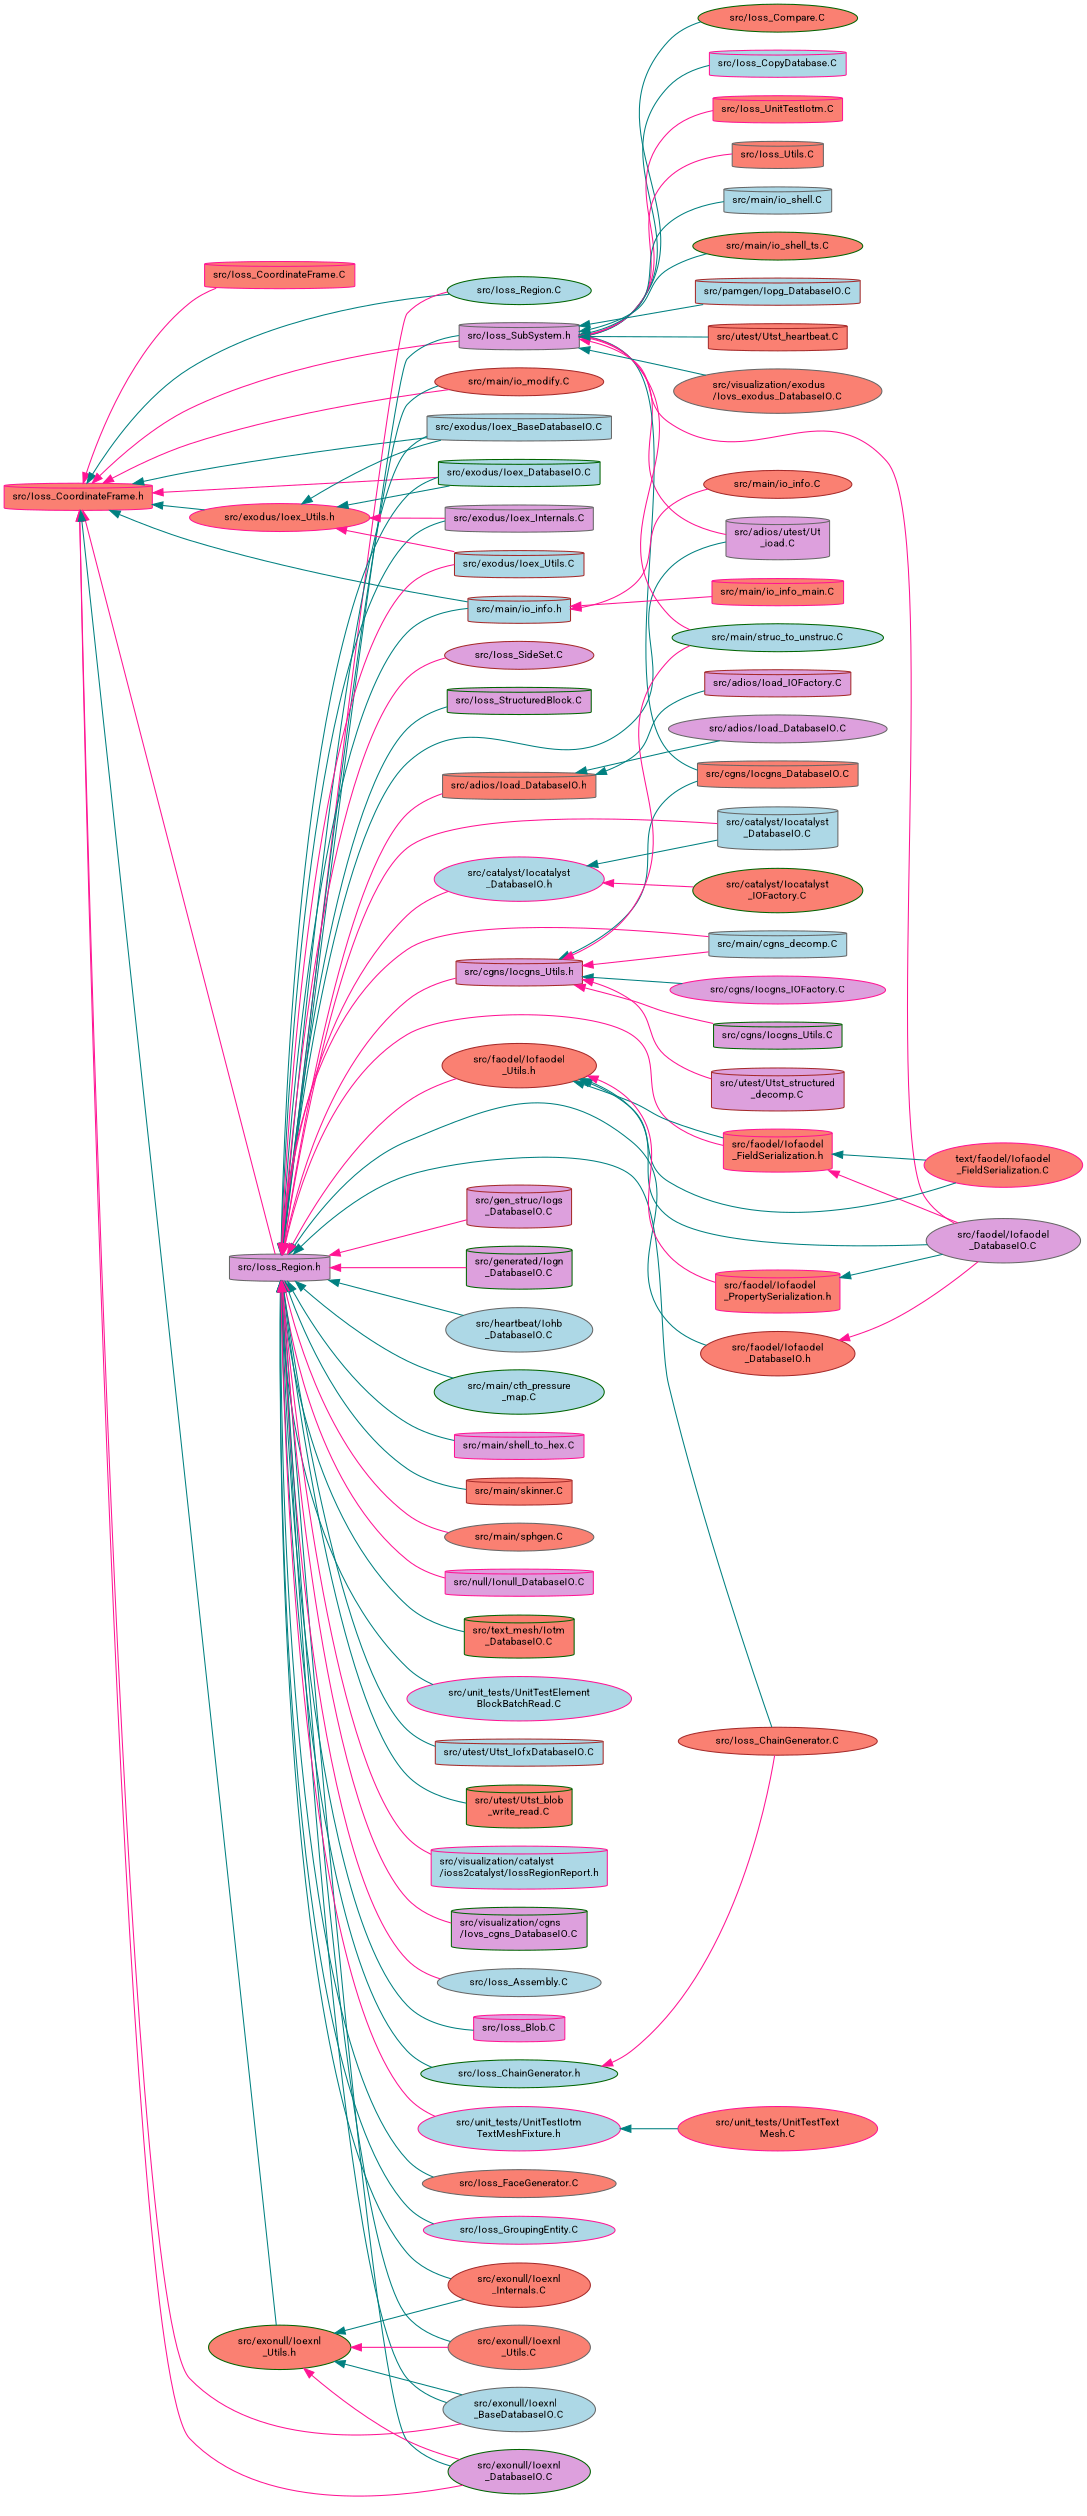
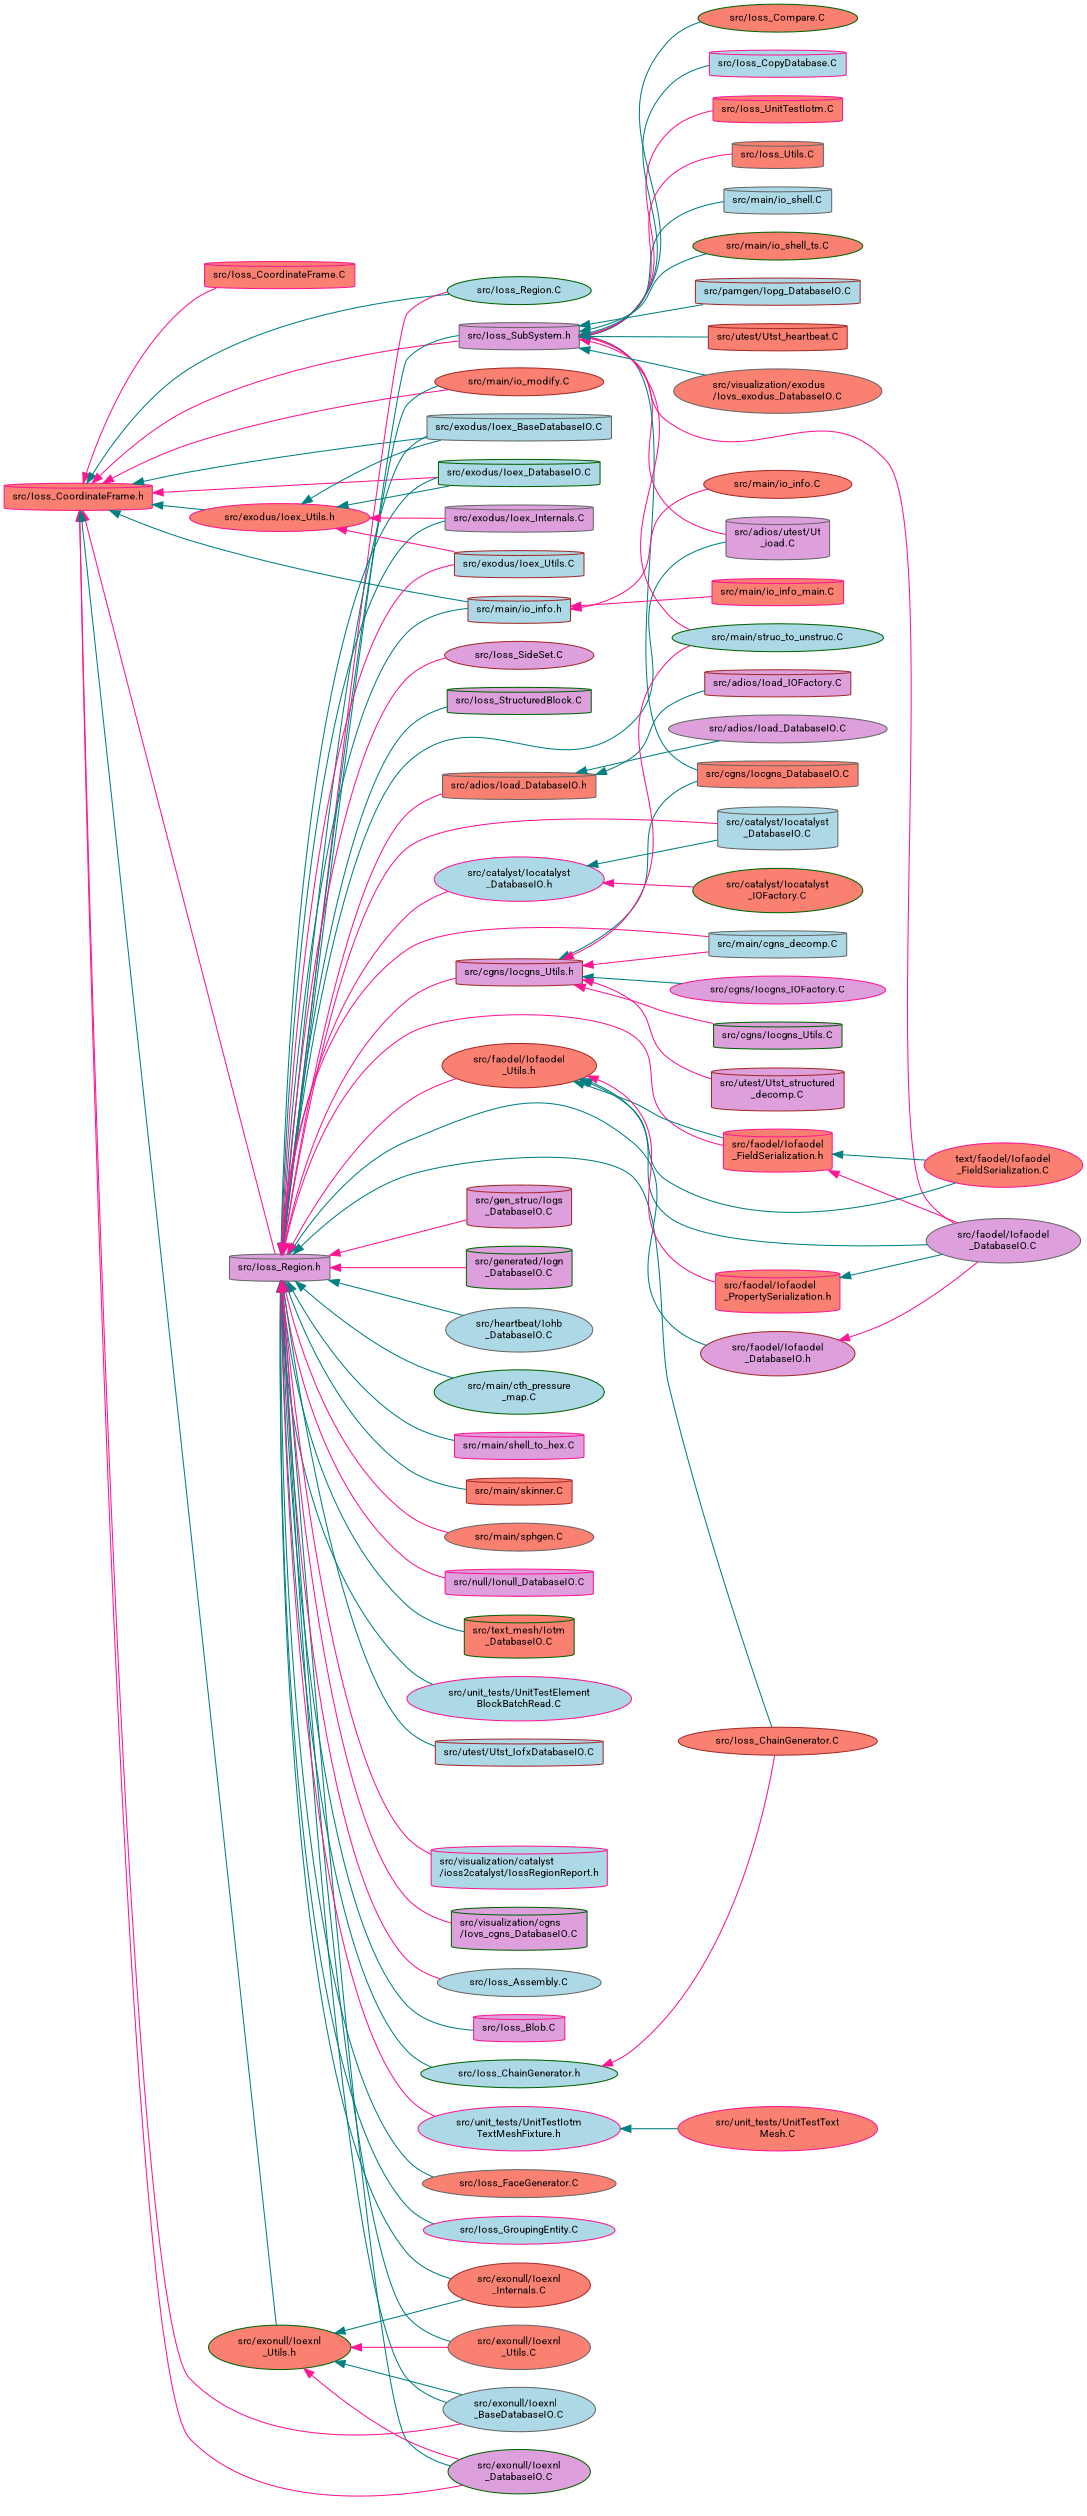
  digraph {
    fontname=Roboto
    rankdir=LR
    node [color=gray40 fillcolor=salmon fontname=Roboto fontsize=10 shape=cylinder style=filled]
    edge [color=teal dir=back fontname=Roboto fontsize=10 labelfontname=Helvetica labelfontsize=10 style=solid]
    n1 [color=deeppink fontcolor=black height=0.2 label="src/Ioss_CoordinateFrame.h" width=0.4]
    n2 [color=deeppink height=0.2 label="src/Ioss_CoordinateFrame.C" width=0.4]
    n3 [color=darkgreen fillcolor=lightblue height=0.2 label="src/Ioss_Region.C" shape=ellipse width=0.4]
    n4 [fillcolor=plum height=0.2 label="src/Ioss_Region.h" width=0.4]
    n5 [fillcolor=plum height=0.2 label="src/Ioss_SubSystem.h" width=0.4]
    n6 [fillcolor=lightblue height=0.2 label="src/exodus/Ioex_BaseDatabaseIO.C" width=0.4]
    n7 [color=darkgreen fillcolor=lightblue height=0.2 label="src/exodus/Ioex_DatabaseIO.C" width=0.4]
    n8 [fillcolor=lightblue height=0.2 label="src/exonull/Ioexnl\l_BaseDatabaseIO.C" shape=ellipse width=0.4]
    n9 [color=darkgreen fillcolor=plum height=0.2 label="src/exonull/Ioexnl\l_DatabaseIO.C" shape=ellipse width=0.4]
    n10 [color=brown fillcolor=lightblue height=0.2 label="src/main/io_info.h" width=0.4]
    n11 [color=brown height=0.2 label="src/main/io_modify.C" shape=ellipse width=0.4]
    n12 [color=deeppink height=0.2 label="src/exodus/Ioex_Utils.h" shape=ellipse width=0.4]
    n13 [color=darkgreen height=0.2 label="src/exonull/Ioexnl\l_Utils.h" shape=ellipse width=0.4]
    n14 [fillcolor=lightblue height=0.2 label="src/Ioss_Assembly.C" shape=ellipse width=0.4]
    n15 [color=deeppink fillcolor=plum height=0.2 label="src/Ioss_Blob.C" width=0.4]
    n16 [color=brown height=0.2 label="src/Ioss_ChainGenerator.C" shape=ellipse width=0.4]
    n17 [color=darkgreen fillcolor=lightblue height=0.2 label="src/Ioss_ChainGenerator.h" shape=ellipse width=0.4]
    n18 [height=0.2 label="src/Ioss_FaceGenerator.C" shape=ellipse width=0.4]
    n19 [color=deeppink fillcolor=lightblue height=0.2 label="src/Ioss_GroupingEntity.C" shape=ellipse width=0.4]
    n20 [color=brown fillcolor=plum height=0.2 label="src/Ioss_SideSet.C" shape=ellipse width=0.4]
    n21 [color=darkgreen fillcolor=plum height=0.2 label="src/Ioss_StructuredBlock.C" width=0.4]
    n22 [fillcolor=plum height=0.2 label="src/adios/utest/Ut\l_ioad.C" width=0.4]
    n23 [height=0.2 label="src/adios/Ioad_DatabaseIO.h" width=0.4]
    n24 [fillcolor=lightblue height=0.2 label="src/catalyst/Iocatalyst\l_DatabaseIO.C" width=0.4]
    n25 [color=deeppink fillcolor=lightblue height=0.2 label="src/catalyst/Iocatalyst\l_DatabaseIO.h" shape=ellipse width=0.4]
    n26 [color=brown fillcolor=plum height=0.2 label="src/cgns/Iocgns_Utils.h" width=0.4]
    n27 [fillcolor=lightblue height=0.2 label="src/main/cgns_decomp.C" width=0.4]
    n28 [fillcolor=plum height=0.2 label="src/exodus/Ioex_Internals.C" width=0.4]
    n29 [color=brown fillcolor=lightblue height=0.2 label="src/exodus/Ioex_Utils.C" width=0.4]
    n30 [color=brown height=0.2 label="src/exonull/Ioexnl\l_Internals.C" shape=ellipse width=0.4]
    n31 [height=0.2 label="src/exonull/Ioexnl\l_Utils.C" shape=ellipse width=0.4]
-   n32 [color=brown height=0.2 label="src/faodel/Iofaodel\l_DatabaseIO.h" shape=ellipse width=0.4]
+   n32 [color=brown fillcolor=plum height=0.2 label="src/faodel/Iofaodel\l_DatabaseIO.h" shape=ellipse width=0.4]
    n33 [color=deeppink height=0.2 label="src/faodel/Iofaodel\l_FieldSerialization.h" width=0.4]
    n34 [color=brown height=0.2 label="src/faodel/Iofaodel\l_Utils.h" shape=ellipse width=0.4]
    n35 [color=brown fillcolor=plum height=0.2 label="src/gen_struc/Iogs\l_DatabaseIO.C" width=0.4]
    n36 [color=darkgreen fillcolor=plum height=0.2 label="src/generated/Iogn\l_DatabaseIO.C" width=0.4]
    n37 [fillcolor=lightblue height=0.2 label="src/heartbeat/Iohb\l_DatabaseIO.C" shape=ellipse width=0.4]
    n38 [color=darkgreen fillcolor=lightblue height=0.2 label="src/main/cth_pressure\l_map.C" shape=ellipse width=0.4]
    n39 [color=deeppink fillcolor=plum height=0.2 label="src/main/shell_to_hex.C" width=0.4]
    n40 [color=brown height=0.2 label="src/main/skinner.C" width=0.4]
    n41 [height=0.2 label="src/main/sphgen.C" shape=ellipse width=0.4]
    n42 [color=deeppink fillcolor=plum height=0.2 label="src/null/Ionull_DatabaseIO.C" width=0.4]
    n43 [color=darkgreen height=0.2 label="src/text_mesh/Iotm\l_DatabaseIO.C" width=0.4]
    n44 [color=deeppink fillcolor=lightblue height=0.2 label="src/unit_tests/UnitTestElement\lBlockBatchRead.C" shape=ellipse width=0.4]
    n45 [color=deeppink fillcolor=lightblue height=0.2 label="src/unit_tests/UnitTestIotm\lTextMeshFixture.h" shape=ellipse width=0.4]
    n46 [color=brown fillcolor=lightblue height=0.2 label="src/utest/Utst_IofxDatabaseIO.C" width=0.4]
-   n47 [color=darkgreen height=0.2 label="src/utest/Utst_blob\l_write_read.C" width=0.4]
    n48 [color=deeppink fillcolor=lightblue height=0.2 label="src/visualization/catalyst\l/ioss2catalyst/IossRegionReport.h" width=0.4]
    n49 [color=darkgreen fillcolor=plum height=0.2 label="src/visualization/cgns\l/Iovs_cgns_DatabaseIO.C" width=0.4]
    n50 [color=darkgreen height=0.2 label="src/Ioss_Compare.C" shape=ellipse width=0.4]
    n51 [color=deeppink fillcolor=lightblue height=0.2 label="src/Ioss_CopyDatabase.C" width=0.4]
    n52 [color=deeppink height=0.2 label="src/Ioss_UnitTestIotm.C" width=0.4]
    n53 [height=0.2 label="src/Ioss_Utils.C" width=0.4]
    n54 [height=0.2 label="src/cgns/Iocgns_DatabaseIO.C" width=0.4]
    n55 [fillcolor=plum height=0.2 label="src/faodel/Iofaodel\l_DatabaseIO.C" shape=ellipse width=0.4]
    n56 [fillcolor=lightblue height=0.2 label="src/main/io_shell.C" width=0.4]
    n57 [color=darkgreen height=0.2 label="src/main/io_shell_ts.C" shape=ellipse width=0.4]
    n58 [color=darkgreen fillcolor=lightblue height=0.2 label="src/main/struc_to_unstruc.C" shape=ellipse width=0.4]
    n59 [color=brown fillcolor=lightblue height=0.2 label="src/pamgen/Iopg_DatabaseIO.C" width=0.4]
    n60 [color=brown height=0.2 label="src/utest/Utst_heartbeat.C" width=0.4]
    n61 [height=0.2 label="src/visualization/exodus\l/Iovs_exodus_DatabaseIO.C" shape=ellipse width=0.4]
    n62 [color=brown height=0.2 label="src/main/io_info.C" shape=ellipse width=0.4]
    n63 [color=deeppink height=0.2 label="src/main/io_info_main.C" width=0.4]
    n64 [fillcolor=plum height=0.2 label="src/adios/Ioad_DatabaseIO.C" shape=ellipse width=0.4]
    n65 [color=brown fillcolor=plum height=0.2 label="src/adios/Ioad_IOFactory.C" width=0.4]
    n66 [color=darkgreen height=0.2 label="src/catalyst/Iocatalyst\l_IOFactory.C" shape=ellipse width=0.4]
    n67 [color=deeppink fillcolor=plum height=0.2 label="src/cgns/Iocgns_IOFactory.C" shape=ellipse width=0.4]
    n68 [color=darkgreen fillcolor=plum height=0.2 label="src/cgns/Iocgns_Utils.C" width=0.4]
    n69 [color=brown fillcolor=plum height=0.2 label="src/utest/Utst_structured\l_decomp.C" width=0.4]
    n70 [color=deeppink height=0.2 label="text/faodel/Iofaodel\l_FieldSerialization.C" shape=ellipse width=0.4]
    n71 [color=deeppink height=0.2 label="src/faodel/Iofaodel\l_PropertySerialization.h" width=0.4]
    n72 [color=deeppink height=0.2 label="src/unit_tests/UnitTestText\lMesh.C" shape=ellipse width=0.4]
    n1 -> n2 [color=deeppink]
    n1 -> n3
    n1 -> n4 [color=deeppink]
    n1 -> n5 [color=deeppink]
    n1 -> n6
    n1 -> n7 [color=deeppink]
    n1 -> n8 [color=deeppink]
    n1 -> n9 [color=deeppink]
    n1 -> n10
    n1 -> n11 [color=deeppink]
    n1 -> n12
    n1 -> n13
    n4 -> n3 [color=deeppink]
    n4 -> n5
    n4 -> n6
    n4 -> n7
    n4 -> n8
    n4 -> n9
    n4 -> n10
    n4 -> n11
    n4 -> n14 [color=deeppink]
    n4 -> n15
    n4 -> n16
    n4 -> n17
    n4 -> n18
    n4 -> n19
    n4 -> n20 [color=deeppink]
    n4 -> n21
    n4 -> n22
    n4 -> n23 [color=deeppink]
    n4 -> n24 [color=deeppink]
    n4 -> n25 [color=deeppink]
    n4 -> n26 [color=deeppink]
    n4 -> n27 [color=deeppink]
    n4 -> n28
    n4 -> n29 [color=deeppink]
    n4 -> n30
    n4 -> n31
    n4 -> n32
    n4 -> n33 [color=deeppink]
    n4 -> n34 [color=deeppink]
    n4 -> n35 [color=deeppink]
    n4 -> n36 [color=deeppink]
    n4 -> n37
    n4 -> n38
    n4 -> n39
    n4 -> n40
    n4 -> n41 [color=deeppink]
    n4 -> n42 [color=deeppink]
    n4 -> n43
    n4 -> n44
    n4 -> n45 [color=deeppink]
    n4 -> n46
-   n4 -> n47
    n4 -> n48 [color=deeppink]
    n4 -> n49 [color=deeppink]
    n5 -> n22 [color=deeppink]
    n5 -> n50
    n5 -> n51
    n5 -> n52 [color=deeppink]
    n5 -> n53 [color=deeppink]
    n5 -> n54
    n5 -> n55 [color=deeppink]
    n5 -> n56
    n5 -> n57
    n5 -> n58 [color=deeppink]
    n5 -> n59
    n5 -> n60
    n5 -> n61
    n10 -> n62 [color=deeppink]
    n10 -> n63 [color=deeppink]
    n12 -> n6
    n12 -> n7
    n12 -> n28 [color=deeppink]
    n12 -> n29 [color=deeppink]
    n13 -> n8
    n13 -> n9 [color=deeppink]
    n13 -> n30
    n13 -> n31 [color=deeppink]
    n17 -> n16 [color=deeppink]
    n23 -> n64
    n23 -> n65
    n25 -> n24
    n25 -> n66 [color=deeppink]
    n26 -> n27 [color=deeppink]
    n26 -> n54
    n26 -> n58 [color=deeppink]
    n26 -> n67
    n26 -> n68 [color=deeppink]
    n26 -> n69 [color=deeppink]
    n32 -> n55 [color=deeppink]
    n33 -> n55 [color=deeppink]
    n33 -> n70
    n34 -> n33
    n34 -> n55
    n34 -> n70
    n34 -> n71 [color=deeppink]
    n45 -> n72
    n71 -> n55
  }
